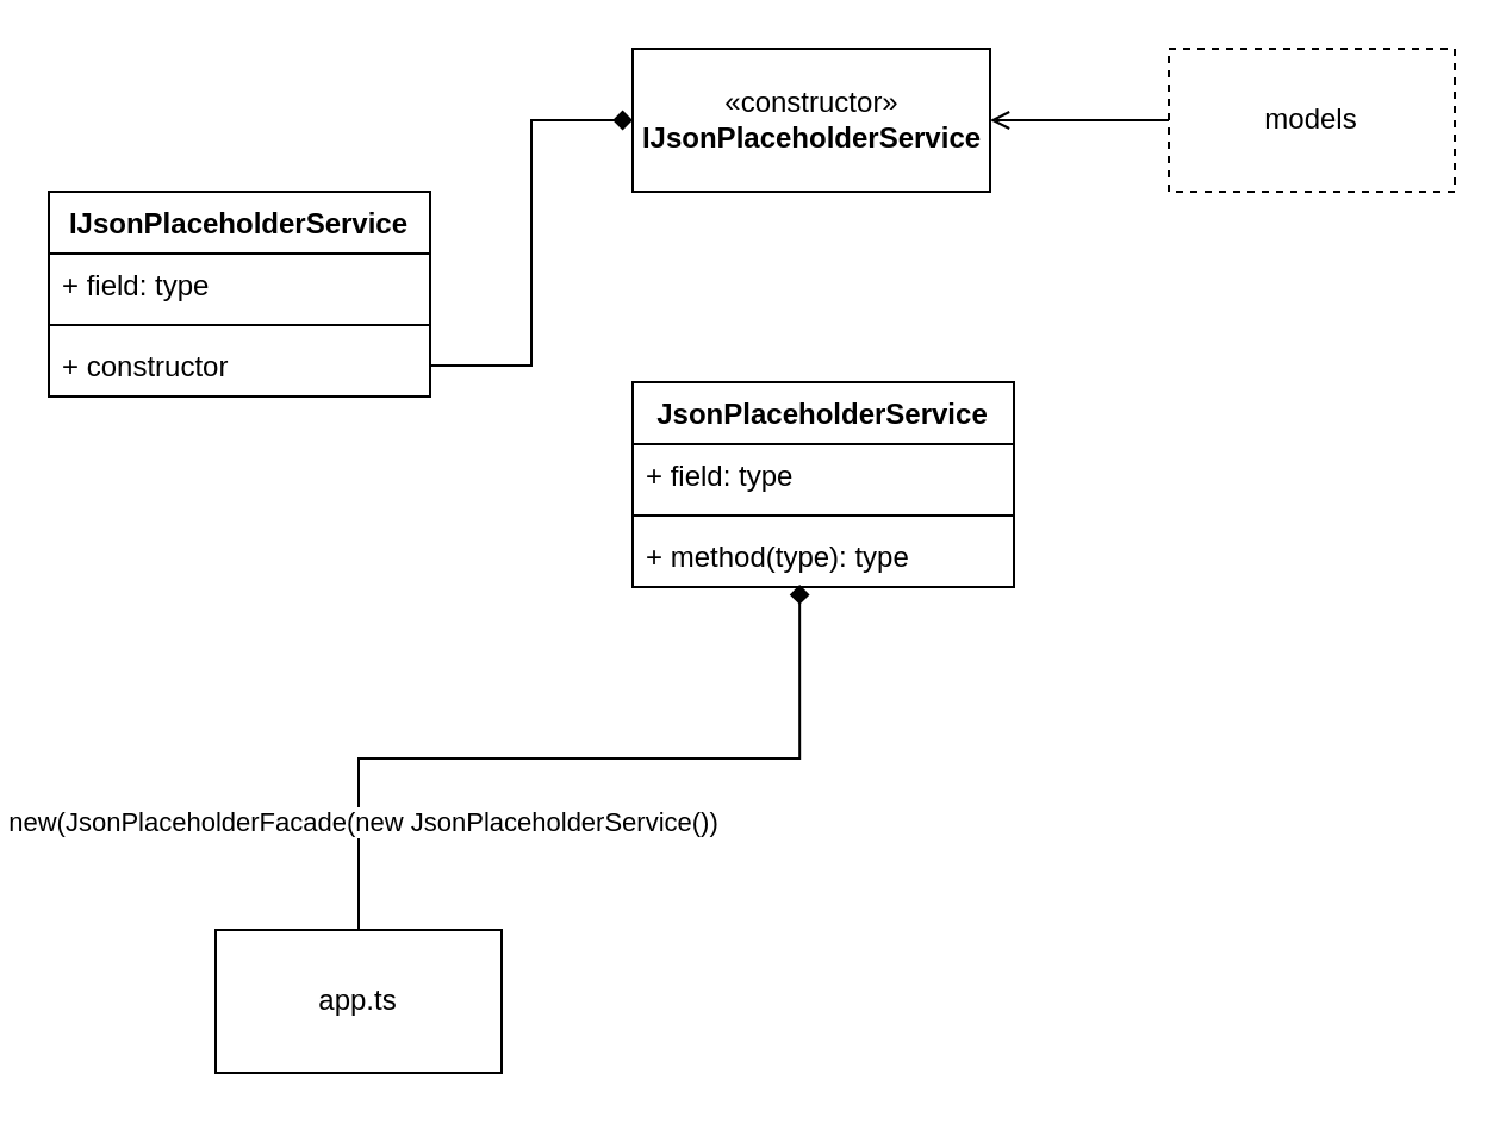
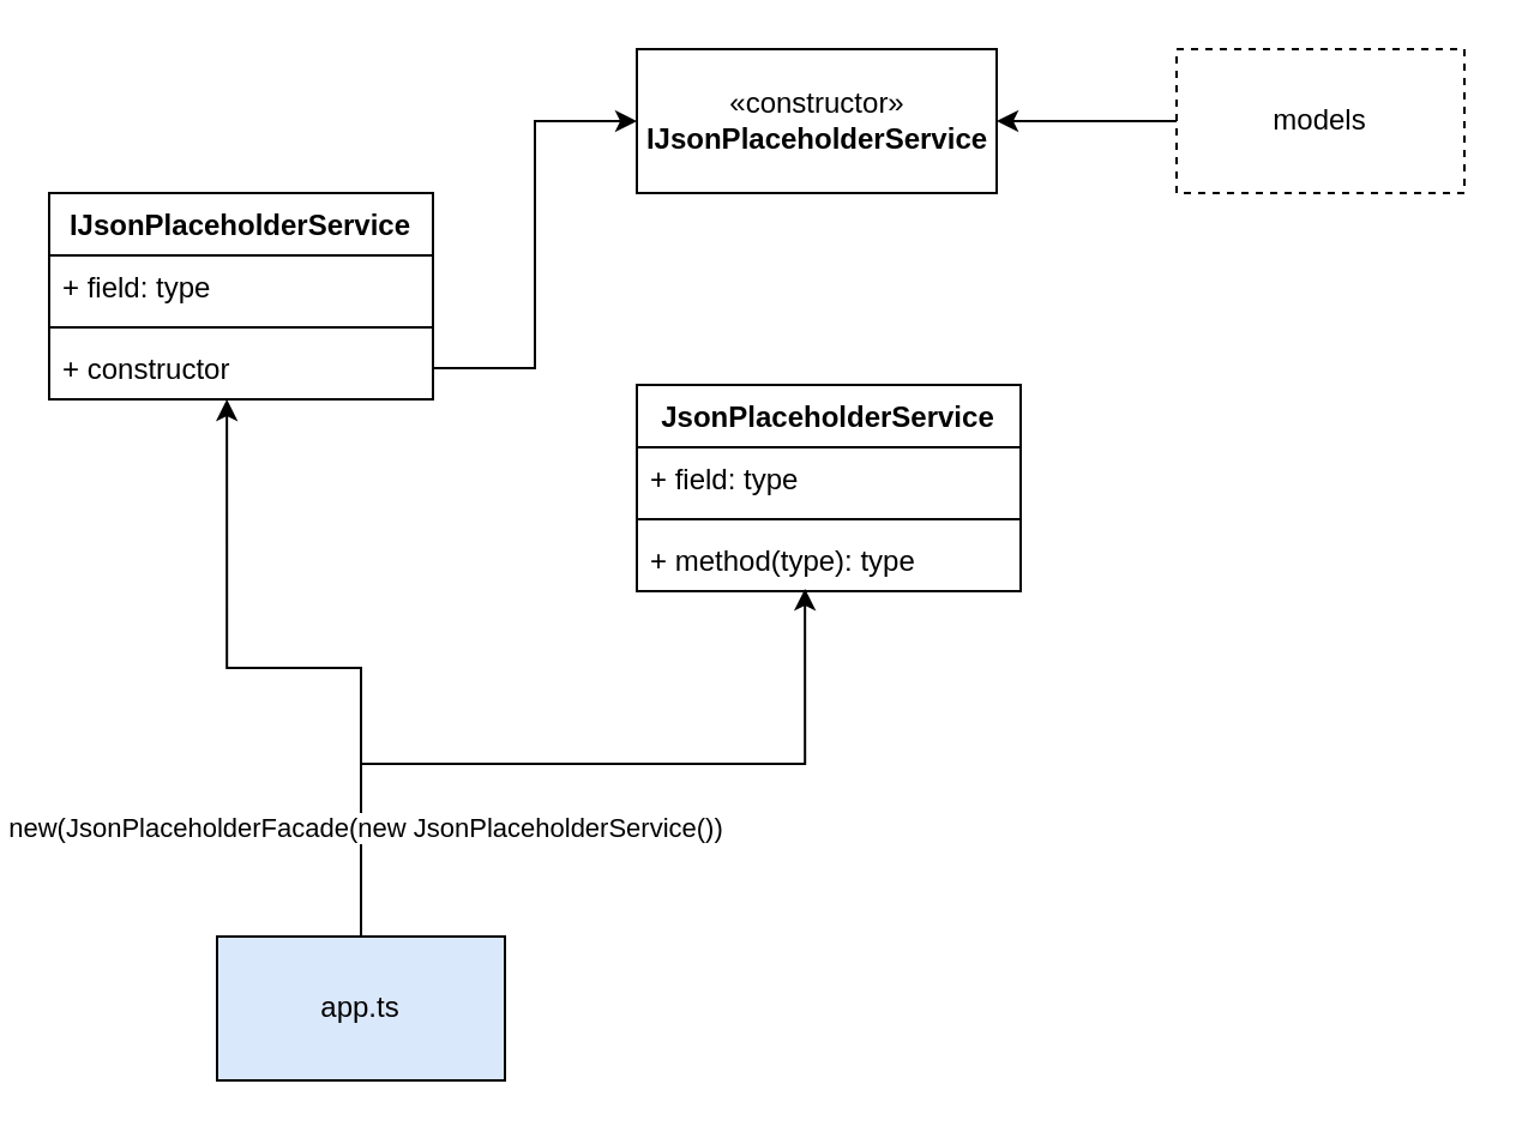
  <mxCell id="0" />
  <mxCell id="1" parent="0" />
- <mxCell id="2" style="edgeStyle=orthogonalEdgeStyle;rounded=0;orthogonalLoop=1;jettySize=auto;html=1;entryX=1;entryY=0.5;entryDx=0;entryDy=0;endArrow=open;" edge="1" parent="1" source="3" target="4"><mxGeometry relative="1" as="geometry" /></mxCell>
+ <mxCell id="2" style="edgeStyle=orthogonalEdgeStyle;rounded=0;orthogonalLoop=1;jettySize=auto;html=1;entryX=1;entryY=0.5;entryDx=0;entryDy=0;" edge="1" parent="1" source="3" target="4"><mxGeometry relative="1" as="geometry" /></mxCell>
  <mxCell id="3" value="models" style="rounded=0;whiteSpace=wrap;html=1;dashed=1;" vertex="1" parent="1"><mxGeometry x="490" y="20" width="120" height="60" as="geometry" /></mxCell>
  <mxCell id="4" value="«constructor»&lt;br&gt;&lt;b&gt;IJsonPlaceholderService&lt;/b&gt;" style="html=1;" vertex="1" parent="1"><mxGeometry x="265" y="20" width="150" height="60" as="geometry" /></mxCell>
  <mxCell id="5" value="JsonPlaceholderService" style="swimlane;fontStyle=1;align=center;verticalAlign=top;childLayout=stackLayout;horizontal=1;startSize=26;horizontalStack=0;resizeParent=1;resizeParentMax=0;resizeLast=0;collapsible=1;marginBottom=0;" vertex="1" parent="1"><mxGeometry x="265" y="160" width="160" height="86" as="geometry" /></mxCell>
  <mxCell id="6" value="+ field: type" style="text;strokeColor=none;fillColor=none;align=left;verticalAlign=top;spacingLeft=4;spacingRight=4;overflow=hidden;rotatable=0;points=[[0,0.5],[1,0.5]];portConstraint=eastwest;" vertex="1" parent="5"><mxGeometry y="26" width="160" height="26" as="geometry" /></mxCell>
  <mxCell id="7" value="" style="line;strokeWidth=1;fillColor=none;align=left;verticalAlign=middle;spacingTop=-1;spacingLeft=3;spacingRight=3;rotatable=0;labelPosition=right;points=[];portConstraint=eastwest;" vertex="1" parent="5"><mxGeometry y="52" width="160" height="8" as="geometry" /></mxCell>
  <mxCell id="8" value="+ method(type): type" style="text;strokeColor=none;fillColor=none;align=left;verticalAlign=top;spacingLeft=4;spacingRight=4;overflow=hidden;rotatable=0;points=[[0,0.5],[1,0.5]];portConstraint=eastwest;" vertex="1" parent="5"><mxGeometry y="60" width="160" height="26" as="geometry" /></mxCell>
  <mxCell id="9" value="IJsonPlaceholderService" style="swimlane;fontStyle=1;align=center;verticalAlign=top;childLayout=stackLayout;horizontal=1;startSize=26;horizontalStack=0;resizeParent=1;resizeParentMax=0;resizeLast=0;collapsible=1;marginBottom=0;" vertex="1" parent="1"><mxGeometry x="20" y="80" width="160" height="86" as="geometry" /></mxCell>
  <mxCell id="10" value="+ field: type" style="text;strokeColor=none;fillColor=none;align=left;verticalAlign=top;spacingLeft=4;spacingRight=4;overflow=hidden;rotatable=0;points=[[0,0.5],[1,0.5]];portConstraint=eastwest;" vertex="1" parent="9"><mxGeometry y="26" width="160" height="26" as="geometry" /></mxCell>
  <mxCell id="11" value="" style="line;strokeWidth=1;fillColor=none;align=left;verticalAlign=middle;spacingTop=-1;spacingLeft=3;spacingRight=3;rotatable=0;labelPosition=right;points=[];portConstraint=eastwest;" vertex="1" parent="9"><mxGeometry y="52" width="160" height="8" as="geometry" /></mxCell>
  <mxCell id="12" value="+ constructor" style="text;strokeColor=none;fillColor=none;align=left;verticalAlign=top;spacingLeft=4;spacingRight=4;overflow=hidden;rotatable=0;points=[[0,0.5],[1,0.5]];portConstraint=eastwest;" vertex="1" parent="9"><mxGeometry y="60" width="160" height="26" as="geometry" /></mxCell>
- <mxCell id="13" style="edgeStyle=orthogonalEdgeStyle;rounded=0;orthogonalLoop=1;jettySize=auto;html=1;entryX=0;entryY=0.5;entryDx=0;entryDy=0;endArrow=diamond;" edge="1" parent="1" source="12" target="4"><mxGeometry relative="1" as="geometry" /></mxCell>
- <mxCell id="15" style="edgeStyle=orthogonalEdgeStyle;rounded=0;orthogonalLoop=1;jettySize=auto;html=1;entryX=0.438;entryY=0.962;entryDx=0;entryDy=0;entryPerimeter=0;endArrow=diamond;" edge="1" parent="1" source="17" target="8"><mxGeometry relative="1" as="geometry" /></mxCell>
+ <mxCell id="13" style="edgeStyle=orthogonalEdgeStyle;rounded=0;orthogonalLoop=1;jettySize=auto;html=1;entryX=0;entryY=0.5;entryDx=0;entryDy=0;" edge="1" parent="1" source="12" target="4"><mxGeometry relative="1" as="geometry" /></mxCell>
+ <mxCell id="14" style="edgeStyle=orthogonalEdgeStyle;rounded=0;orthogonalLoop=1;jettySize=auto;html=1;entryX=0.463;entryY=1;entryDx=0;entryDy=0;entryPerimeter=0;" edge="1" parent="1" source="17" target="12"><mxGeometry relative="1" as="geometry" /></mxCell>
+ <mxCell id="15" style="edgeStyle=orthogonalEdgeStyle;rounded=0;orthogonalLoop=1;jettySize=auto;html=1;entryX=0.438;entryY=0.962;entryDx=0;entryDy=0;entryPerimeter=0;" edge="1" parent="1" source="17" target="8"><mxGeometry relative="1" as="geometry" /></mxCell>
  <mxCell id="16" value="new(JsonPlaceholderFacade(new JsonPlaceholderService())" style="edgeLabel;html=1;align=center;verticalAlign=middle;resizable=0;points=[];" vertex="1" connectable="0" parent="15"><mxGeometry x="-0.721" y="-1" relative="1" as="geometry"><mxPoint as="offset" /></mxGeometry></mxCell>
- <mxCell id="17" value="app.ts" style="rounded=0;whiteSpace=wrap;html=1;" vertex="1" parent="1"><mxGeometry x="90" y="390" width="120" height="60" as="geometry" /></mxCell>
+ <mxCell id="17" value="app.ts" style="rounded=0;whiteSpace=wrap;html=1;fillColor=#dae8fc;" vertex="1" parent="1"><mxGeometry x="90" y="390" width="120" height="60" as="geometry" /></mxCell>
